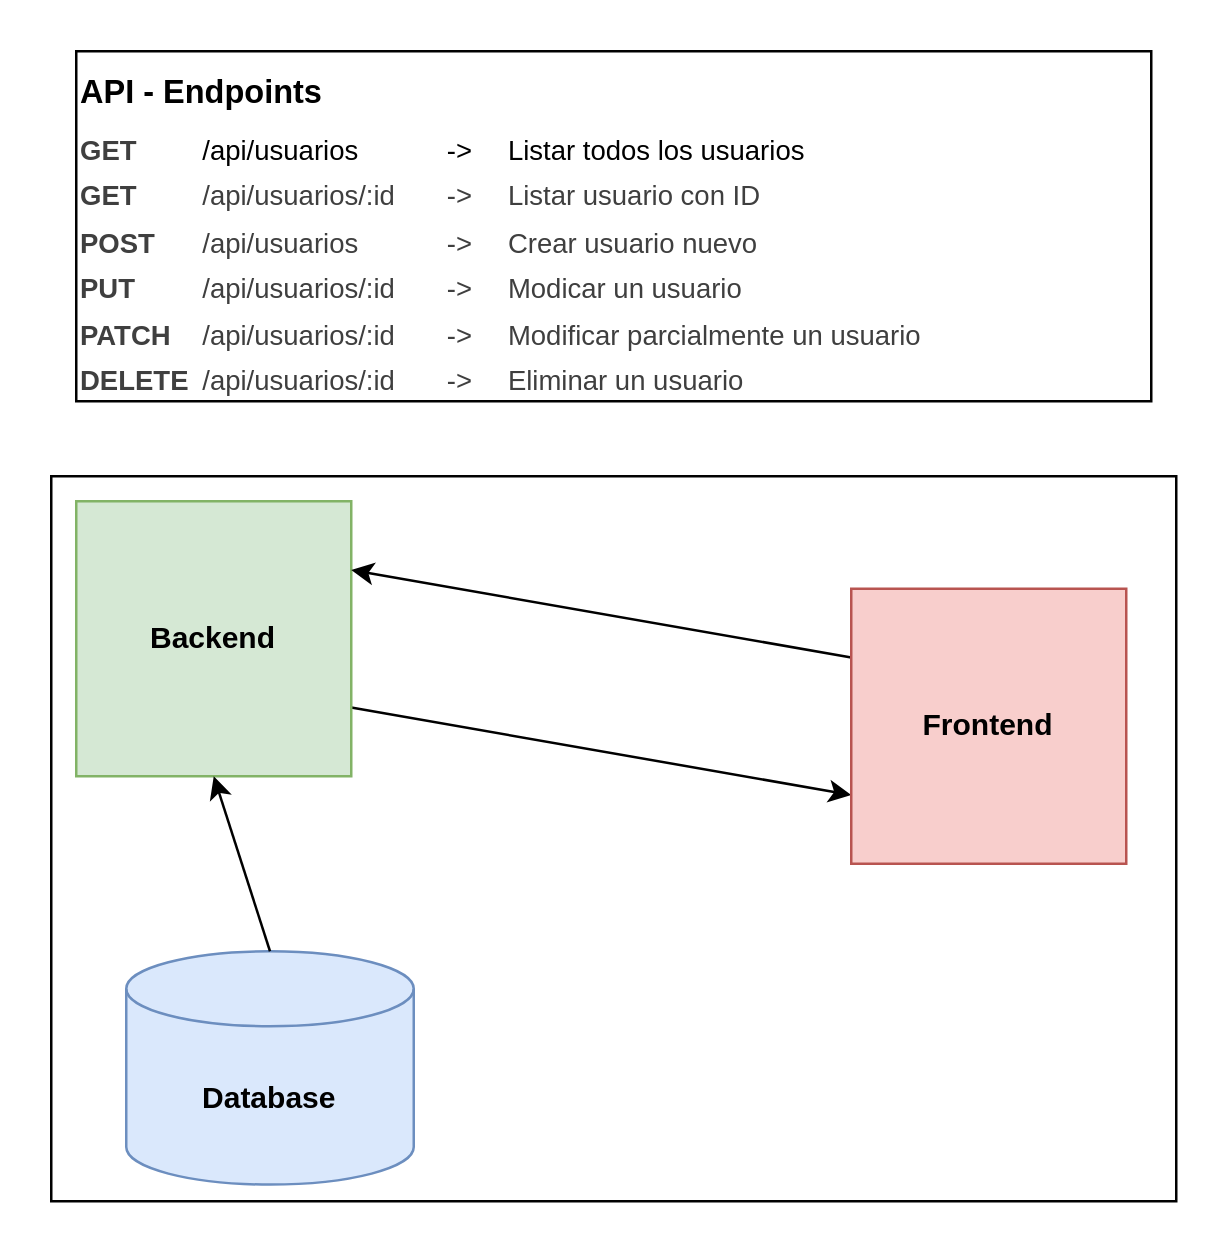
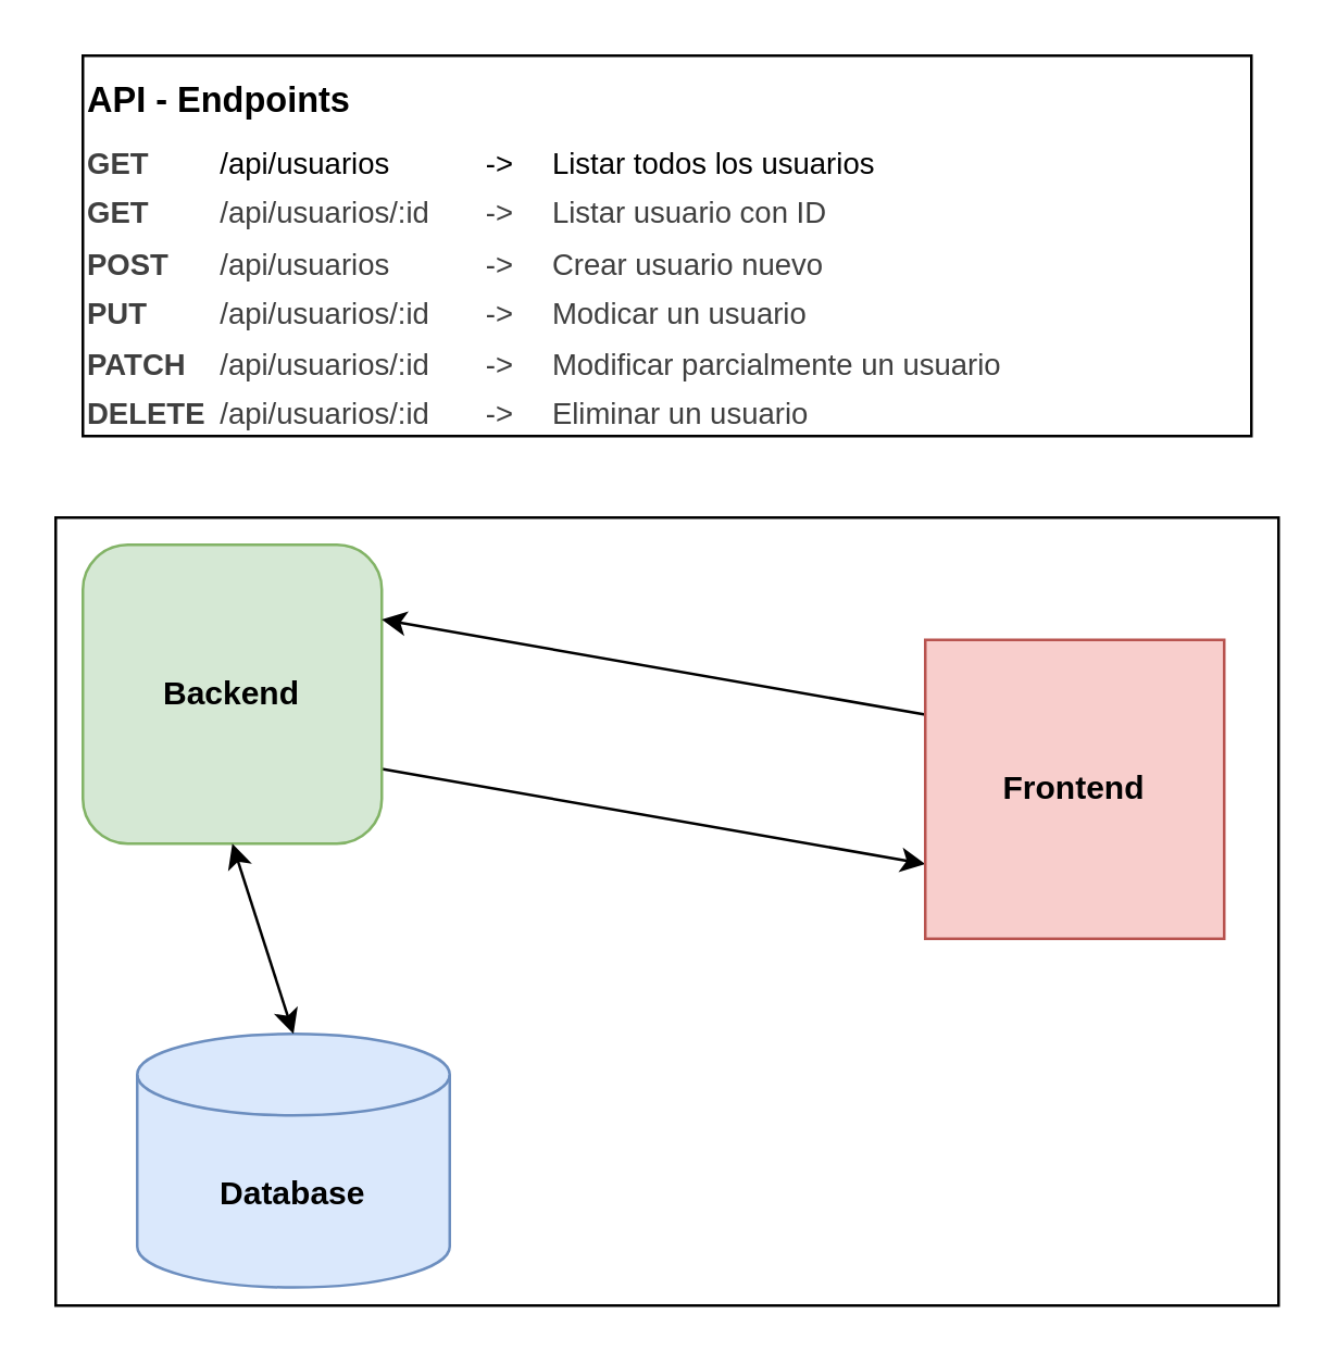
  <mxCell id="0" />
  <mxCell id="1" parent="0" />
  <mxCell id="2" value="" style="rounded=0;whiteSpace=wrap;html=1;" vertex="1" parent="1"><mxGeometry x="20" y="190" width="450" height="290" as="geometry" /></mxCell>
  <mxCell id="3" style="edgeStyle=none;html=1;exitX=1;exitY=0.75;exitDx=0;exitDy=0;entryX=0;entryY=0.75;entryDx=0;entryDy=0;" edge="1" parent="1" source="4" target="7"><mxGeometry relative="1" as="geometry" /></mxCell>
- <mxCell id="4" value="&lt;b&gt;Backend&lt;/b&gt;" style="whiteSpace=wrap;html=1;aspect=fixed;fillColor=#d5e8d4;strokeColor=#82b366;" vertex="1" parent="1"><mxGeometry x="30" y="200" width="110" height="110" as="geometry" /></mxCell>
+ <mxCell id="4" value="&lt;b&gt;Backend&lt;/b&gt;" style="whiteSpace=wrap;html=1;aspect=fixed;fillColor=#d5e8d4;strokeColor=#82b366;rounded=1;" vertex="1" parent="1"><mxGeometry x="30" y="200" width="110" height="110" as="geometry" /></mxCell>
  <mxCell id="5" value="&lt;b&gt;Database&lt;/b&gt;" style="shape=cylinder3;whiteSpace=wrap;html=1;boundedLbl=1;backgroundOutline=1;size=15;fillColor=#dae8fc;strokeColor=#6c8ebf;" vertex="1" parent="1"><mxGeometry x="50" y="380" width="115" height="93.33" as="geometry" /></mxCell>
  <mxCell id="6" style="edgeStyle=none;html=1;exitX=0;exitY=0.25;exitDx=0;exitDy=0;entryX=1;entryY=0.25;entryDx=0;entryDy=0;" edge="1" parent="1" source="7" target="4"><mxGeometry relative="1" as="geometry" /></mxCell>
  <mxCell id="7" value="&lt;b&gt;Frontend&lt;/b&gt;" style="whiteSpace=wrap;html=1;aspect=fixed;fillColor=#f8cecc;strokeColor=#b85450;" vertex="1" parent="1"><mxGeometry x="340" y="235" width="110" height="110" as="geometry" /></mxCell>
  <mxCell id="8" value="&lt;h1 style=&quot;margin-top: 0px; line-height: 50%;&quot;&gt;&lt;font style=&quot;font-size: 13px; line-height: 50%;&quot;&gt;API - Endpoints&lt;/font&gt;&lt;/h1&gt;&lt;p style=&quot;line-height: 50%;&quot;&gt;&lt;font style=&quot;font-size: 11px; line-height: 50%;&quot;&gt;&lt;b style=&quot;background-color: transparent; color: rgb(63, 63, 63); scrollbar-color: rgb(226, 226, 226) rgb(251, 251, 251);&quot;&gt;GET&lt;span style=&quot;white-space: pre;&quot;&gt;&#09;&lt;/span&gt;&lt;span style=&quot;white-space: pre;&quot;&gt;&#09;&lt;/span&gt;&lt;/b&gt;/api/usuarios&lt;span style=&quot;white-space: pre;&quot;&gt;&#09;&lt;/span&gt;&lt;span style=&quot;white-space: pre;&quot;&gt;&#09;&lt;/span&gt;-&amp;gt;&lt;span style=&quot;white-space: pre;&quot;&gt;&#09;&lt;/span&gt;Listar todos los usuarios&lt;/font&gt;&lt;/p&gt;&lt;p style=&quot;line-height: 50%;&quot;&gt;&lt;font style=&quot;font-size: 11px; line-height: 50%;&quot;&gt;&lt;b style=&quot;color: rgb(63, 63, 63); scrollbar-color: rgb(226, 226, 226) rgb(251, 251, 251); background-color: transparent;&quot;&gt;GET&lt;span style=&quot;white-space: pre;&quot;&gt;&#09;&lt;/span&gt;&lt;span style=&quot;white-space: pre;&quot;&gt;&#09;&lt;/span&gt;&lt;/b&gt;&lt;span style=&quot;color: rgb(63, 63, 63);&quot;&gt;/api/usuarios/:id&lt;span style=&quot;white-space: pre;&quot;&gt;&#09;&lt;/span&gt;-&amp;gt;&lt;span style=&quot;white-space: pre;&quot;&gt;&#09;&lt;/span&gt;Listar usuario con ID&lt;/span&gt;&lt;/font&gt;&lt;/p&gt;&lt;p style=&quot;line-height: 50%;&quot;&gt;&lt;font style=&quot;font-size: 11px; line-height: 50%;&quot;&gt;&lt;b style=&quot;color: rgb(63, 63, 63); scrollbar-color: rgb(226, 226, 226) rgb(251, 251, 251); background-color: transparent;&quot;&gt;POST&lt;span style=&quot;white-space: pre;&quot;&gt;&#09;&lt;/span&gt;&lt;/b&gt;&lt;span style=&quot;color: rgb(63, 63, 63);&quot;&gt;/api/usuarios&lt;span style=&quot;white-space: pre;&quot;&gt;&#09;&lt;span style=&quot;white-space: pre;&quot;&gt;&#09;&lt;/span&gt;-&lt;/span&gt;&amp;gt;&lt;span style=&quot;white-space: pre;&quot;&gt;&#09;&lt;/span&gt;Crear usuario nuevo&lt;/span&gt;&lt;span style=&quot;color: rgb(63, 63, 63);&quot;&gt;&lt;/span&gt;&lt;/font&gt;&lt;/p&gt;&lt;p style=&quot;line-height: 50%;&quot;&gt;&lt;font style=&quot;font-size: 11px; line-height: 50%;&quot;&gt;&lt;b style=&quot;color: rgb(63, 63, 63); scrollbar-color: rgb(226, 226, 226) rgb(251, 251, 251); background-color: transparent;&quot;&gt;PUT&lt;span style=&quot;white-space: pre;&quot;&gt;&#09;&lt;/span&gt;&lt;span style=&quot;white-space: pre;&quot;&gt;&#09;&lt;/span&gt;&lt;/b&gt;&lt;span style=&quot;color: rgb(63, 63, 63); scrollbar-color: rgb(226, 226, 226) rgb(251, 251, 251); background-color: transparent;&quot;&gt;/&lt;/span&gt;&lt;span style=&quot;color: rgb(63, 63, 63);&quot;&gt;api/usuarios/:id&lt;span style=&quot;white-space: pre;&quot;&gt;&#09;&lt;/span&gt;-&amp;gt;&lt;span style=&quot;white-space: pre;&quot;&gt;&#09;&lt;/span&gt;Modicar un usuario&lt;/span&gt;&lt;span style=&quot;color: rgb(63, 63, 63);&quot;&gt;&lt;/span&gt;&lt;/font&gt;&lt;/p&gt;&lt;p style=&quot;line-height: 50%;&quot;&gt;&lt;font style=&quot;font-size: 11px; line-height: 50%;&quot;&gt;&lt;b style=&quot;color: rgb(63, 63, 63); scrollbar-color: rgb(226, 226, 226) rgb(251, 251, 251); background-color: transparent;&quot;&gt;PATCH&lt;span style=&quot;white-space: pre;&quot;&gt;&#09;&lt;/span&gt;&lt;/b&gt;&lt;span style=&quot;color: rgb(63, 63, 63);&quot;&gt;/api/usuarios/:id&lt;span style=&quot;white-space: pre;&quot;&gt;&#09;&lt;/span&gt;-&amp;gt;&lt;span style=&quot;white-space: pre;&quot;&gt;&#09;&lt;/span&gt;Modificar parcialmente un usuario&lt;/span&gt;&lt;span style=&quot;color: rgb(63, 63, 63);&quot;&gt;&lt;/span&gt;&lt;/font&gt;&lt;/p&gt;&lt;p style=&quot;line-height: 50%;&quot;&gt;&lt;font style=&quot;font-size: 11px; line-height: 50%;&quot;&gt;&lt;b style=&quot;color: rgb(63, 63, 63); scrollbar-color: rgb(226, 226, 226) rgb(251, 251, 251); background-color: transparent;&quot;&gt;DELETE&lt;span style=&quot;white-space: pre;&quot;&gt;&#09;&lt;/span&gt;&lt;/b&gt;&lt;span style=&quot;color: rgb(63, 63, 63);&quot;&gt;/api/usuarios/:id&lt;span style=&quot;white-space: pre;&quot;&gt;&#09;&lt;/span&gt;-&amp;gt;&lt;span style=&quot;white-space: pre;&quot;&gt;&#09;&lt;/span&gt;Eliminar un usuario&lt;/span&gt;&lt;span style=&quot;color: rgb(63, 63, 63);&quot;&gt;&lt;/span&gt;&lt;/font&gt;&lt;/p&gt;" style="text;html=1;whiteSpace=wrap;overflow=hidden;rounded=0;fillColor=default;strokeColor=default;" vertex="1" parent="1"><mxGeometry x="30" y="20" width="430" height="140" as="geometry" /></mxCell>
- <mxCell id="9" style="edgeStyle=none;html=1;exitX=0.5;exitY=1;exitDx=0;exitDy=0;entryX=0.5;entryY=0;entryDx=0;entryDy=0;entryPerimeter=0;startArrow=classic;startFill=1;endArrow=none;" edge="1" parent="1" source="4" target="5"><mxGeometry relative="1" as="geometry" /></mxCell>
+ <mxCell id="9" style="edgeStyle=none;html=1;exitX=0.5;exitY=1;exitDx=0;exitDy=0;entryX=0.5;entryY=0;entryDx=0;entryDy=0;entryPerimeter=0;startArrow=classic;startFill=1;" edge="1" parent="1" source="4" target="5"><mxGeometry relative="1" as="geometry" /></mxCell>
